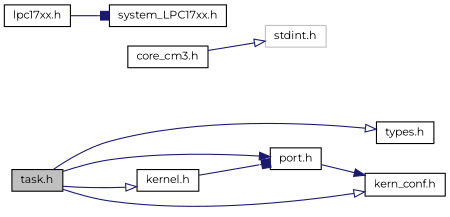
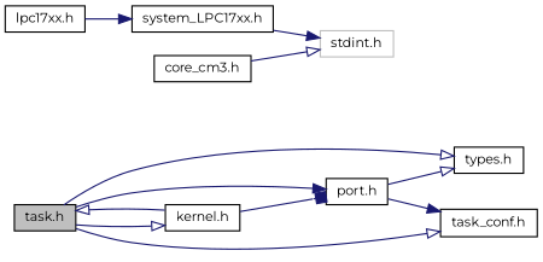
  digraph {
    fontname=Montserrat
    rankdir=LR
    node [color=black fillcolor=white fontname=Montserrat fontsize=10 shape=record style=filled]
    edge [arrowhead=onormal color=midnightblue fontname=Montserrat fontsize=10 labelfontname=Helvetica labelfontsize=10 style=solid]
    n1 [fillcolor=grey75 fontcolor=black height=0.2 label="task.h" width=0.4]
    n2 [height=0.2 label="types.h" width=0.4]
-   n3 [height=0.2 label="kern_conf.h" width=0.4]
+   n3 [height=0.2 label="task_conf.h" width=0.4]
    n4 [height=0.2 label="port.h" width=0.4]
    n5 [height=0.2 label="kernel.h" width=0.4]
    n6 [height=0.2 label="lpc17xx.h" width=0.4]
    n7 [height=0.2 label="system_LPC17xx.h" width=0.4]
    n8 [height=0.2 label="core_cm3.h" width=0.4]
    n9 [color=grey75 height=0.2 label="stdint.h" width=0.4]
    n1 -> n2
    n1 -> n3
    n1 -> n4 [arrowhead=normal]
    n1 -> n5
+   n4 -> n2
    n4 -> n3 [arrowhead=normal]
+   n5 -> n1
    n5 -> n4 [arrowhead=box]
-   n6 -> n7 [arrowhead=box]
+   n6 -> n7 [arrowhead=normal]
+   n7 -> n9 [arrowhead=normal]
    n8 -> n9
  }
